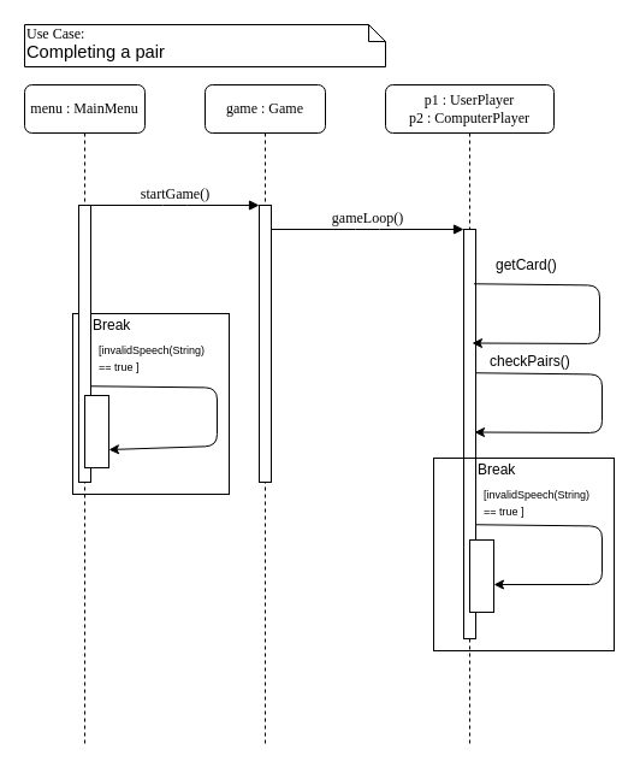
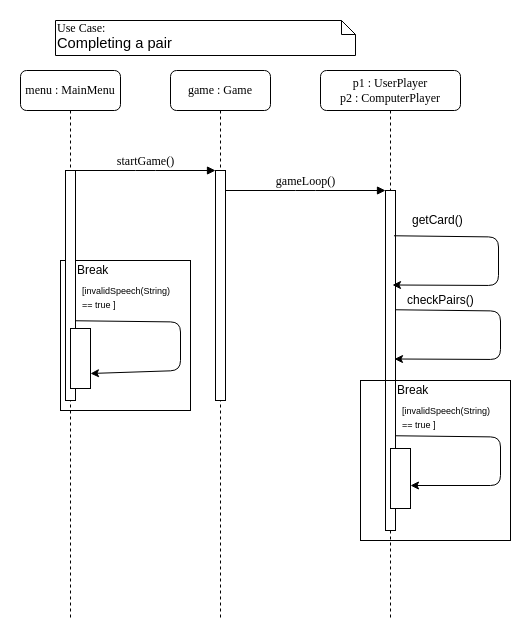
  <mxCell id="0" />
  <mxCell id="1" parent="0" />
  <mxCell id="2" value="game : Game" style="shape=umlLifeline;perimeter=lifelinePerimeter;whiteSpace=wrap;html=1;container=1;collapsible=0;recursiveResize=0;outlineConnect=0;rounded=1;shadow=0;comic=0;labelBackgroundColor=none;strokeColor=#000000;strokeWidth=1;fillColor=#FFFFFF;fontFamily=Verdana;fontSize=12;fontColor=#000000;align=center;" parent="1" vertex="1"><mxGeometry x="170" y="70" width="100" height="550" as="geometry" /></mxCell>
  <mxCell id="3" value="" style="rounded=0;whiteSpace=wrap;html=1;fillColor=#FFFFFF;" parent="2" vertex="1"><mxGeometry x="-110" y="190" width="130" height="150" as="geometry" /></mxCell>
  <mxCell id="4" value="" style="html=1;points=[];perimeter=orthogonalPerimeter;rounded=0;shadow=0;comic=0;labelBackgroundColor=none;strokeColor=#000000;strokeWidth=1;fillColor=#FFFFFF;fontFamily=Verdana;fontSize=12;fontColor=#000000;align=center;" parent="2" vertex="1"><mxGeometry x="45" y="100" width="10" height="230" as="geometry" /></mxCell>
  <mxCell id="5" value="&lt;font style=&quot;font-size: 9px&quot;&gt;[invalidSpeech(String) &lt;br&gt;== true ]&lt;/font&gt;" style="text;html=1;resizable=0;points=[];autosize=1;align=left;verticalAlign=top;spacingTop=-4;" parent="2" vertex="1"><mxGeometry x="-90" y="210" width="100" height="30" as="geometry" /></mxCell>
  <mxCell id="6" value="" style="endArrow=classic;html=1;exitX=-0.119;exitY=0.964;exitDx=0;exitDy=0;exitPerimeter=0;entryX=1;entryY=0.75;entryDx=0;entryDy=0;" edge="1" parent="2" target="11"><mxGeometry width="50" height="50" relative="1" as="geometry"><mxPoint x="-94.52" y="250.28" as="sourcePoint" /><mxPoint x="-96" y="299.5" as="targetPoint" /><Array as="points"><mxPoint x="10" y="251.5" /><mxPoint x="10" y="300" /></Array></mxGeometry></mxCell>
  <mxCell id="7" value="p1 : UserPlayer&lt;br&gt;p2 : ComputerPlayer" style="shape=umlLifeline;perimeter=lifelinePerimeter;whiteSpace=wrap;html=1;container=1;collapsible=0;recursiveResize=0;outlineConnect=0;rounded=1;shadow=0;comic=0;labelBackgroundColor=none;strokeColor=#000000;strokeWidth=1;fillColor=#FFFFFF;fontFamily=Verdana;fontSize=12;fontColor=#000000;align=center;" parent="1" vertex="1"><mxGeometry x="320" y="70" width="140" height="550" as="geometry" /></mxCell>
  <mxCell id="8" value="" style="html=1;points=[];perimeter=orthogonalPerimeter;rounded=0;shadow=0;comic=0;labelBackgroundColor=none;strokeColor=#000000;strokeWidth=1;fillColor=#FFFFFF;fontFamily=Verdana;fontSize=12;fontColor=#000000;align=center;" parent="7" vertex="1"><mxGeometry x="65" y="120" width="10" height="340" as="geometry" /></mxCell>
  <mxCell id="9" value="menu : MainMenu" style="shape=umlLifeline;perimeter=lifelinePerimeter;whiteSpace=wrap;html=1;container=1;collapsible=0;recursiveResize=0;outlineConnect=0;rounded=1;shadow=0;comic=0;labelBackgroundColor=none;strokeColor=#000000;strokeWidth=1;fillColor=#FFFFFF;fontFamily=Verdana;fontSize=12;fontColor=#000000;align=center;" parent="1" vertex="1"><mxGeometry x="20" y="70" width="100" height="550" as="geometry" /></mxCell>
  <mxCell id="10" value="" style="html=1;points=[];perimeter=orthogonalPerimeter;rounded=0;shadow=0;comic=0;labelBackgroundColor=none;strokeColor=#000000;strokeWidth=1;fillColor=#FFFFFF;fontFamily=Verdana;fontSize=12;fontColor=#000000;align=center;" parent="9" vertex="1"><mxGeometry x="45" y="100" width="10" height="230" as="geometry" /></mxCell>
  <mxCell id="11" value="" style="rounded=0;whiteSpace=wrap;html=1;fillColor=#FFFFFF;" parent="9" vertex="1"><mxGeometry x="50" y="258" width="20" height="60" as="geometry" /></mxCell>
  <mxCell id="12" value="startGame()" style="html=1;verticalAlign=bottom;endArrow=block;entryX=0;entryY=0;labelBackgroundColor=none;fontFamily=Verdana;fontSize=12;edgeStyle=elbowEdgeStyle;elbow=vertical;" parent="1" source="10" target="4" edge="1"><mxGeometry relative="1" as="geometry"><mxPoint x="140" y="180" as="sourcePoint" /></mxGeometry></mxCell>
  <mxCell id="13" value="gameLoop()" style="html=1;verticalAlign=bottom;endArrow=block;entryX=0;entryY=0;labelBackgroundColor=none;fontFamily=Verdana;fontSize=12;edgeStyle=elbowEdgeStyle;elbow=vertical;" parent="1" source="4" target="8" edge="1"><mxGeometry relative="1" as="geometry"><mxPoint x="290" y="190" as="sourcePoint" /></mxGeometry></mxCell>
- <mxCell id="14" value="Use Case:&lt;br&gt;&lt;font face=&quot;calibri, calibri_msfontservice, sans-serif&quot;&gt;&lt;span style=&quot;font-size: 14.667px ; background-color: rgb(255 , 255 , 255)&quot;&gt;Completing a pair&lt;/span&gt;&lt;/font&gt;" style="shape=note;whiteSpace=wrap;html=1;size=14;verticalAlign=top;align=left;spacingTop=-6;rounded=0;shadow=0;comic=0;labelBackgroundColor=none;strokeColor=#000000;strokeWidth=1;fillColor=#FFFFFF;fontFamily=Verdana;fontSize=12;fontColor=#000000;" parent="1" vertex="1"><mxGeometry x="20" y="20" width="300" height="35" as="geometry" /></mxCell>
+ <mxCell id="14" value="Use Case:&lt;br&gt;&lt;font face=&quot;calibri, calibri_msfontservice, sans-serif&quot;&gt;&lt;span style=&quot;font-size: 14.667px ; background-color: rgb(255 , 255 , 255)&quot;&gt;Completing a pair&lt;/span&gt;&lt;/font&gt;" style="shape=note;whiteSpace=wrap;html=1;size=14;verticalAlign=top;align=left;spacingTop=-6;rounded=0;shadow=0;comic=0;labelBackgroundColor=none;strokeColor=#000000;strokeWidth=1;fillColor=#FFFFFF;fontFamily=Verdana;fontSize=12;fontColor=#000000;" parent="1" vertex="1"><mxGeometry x="55" y="20" width="300" height="35" as="geometry" /></mxCell>
  <mxCell id="15" value="Break" style="text;html=1;resizable=0;points=[];autosize=1;align=left;verticalAlign=top;spacingTop=-4;" parent="1" vertex="1"><mxGeometry x="75" y="260" width="50" height="20" as="geometry" /></mxCell>
  <mxCell id="16" value="" style="endArrow=classic;html=1;exitX=-0.119;exitY=0.964;exitDx=0;exitDy=0;exitPerimeter=0;" edge="1" parent="1" source="18"><mxGeometry width="50" height="50" relative="1" as="geometry"><mxPoint x="394.05" y="309.78" as="sourcePoint" /><mxPoint x="394" y="358.5" as="targetPoint" /><Array as="points"><mxPoint x="500" y="310.5" /><mxPoint x="500" y="359" /></Array></mxGeometry></mxCell>
  <mxCell id="17" value="getCard()" style="text;html=1;resizable=0;points=[];autosize=1;align=left;verticalAlign=top;spacingTop=-4;" vertex="1" parent="1"><mxGeometry x="410" y="210" width="70" height="20" as="geometry" /></mxCell>
  <mxCell id="18" value="checkPairs()" style="text;html=1;resizable=0;points=[];autosize=1;align=left;verticalAlign=top;spacingTop=-4;" vertex="1" parent="1"><mxGeometry x="405" y="290" width="80" height="20" as="geometry" /></mxCell>
  <mxCell id="19" value="" style="rounded=0;whiteSpace=wrap;html=1;fillColor=none;" vertex="1" parent="1"><mxGeometry x="360" y="380" width="150" height="160" as="geometry" /></mxCell>
  <mxCell id="20" value="&lt;font style=&quot;font-size: 9px&quot;&gt;[invalidSpeech(String) &lt;br&gt;== true ]&lt;/font&gt;" style="text;html=1;resizable=0;points=[];autosize=1;align=left;verticalAlign=top;spacingTop=-4;" vertex="1" parent="1"><mxGeometry x="400" y="400" width="100" height="30" as="geometry" /></mxCell>
  <mxCell id="21" value="" style="rounded=0;whiteSpace=wrap;html=1;fillColor=#FFFFFF;" vertex="1" parent="1"><mxGeometry x="390" y="448" width="20" height="60" as="geometry" /></mxCell>
  <mxCell id="22" value="Break" style="text;html=1;resizable=0;points=[];autosize=1;align=left;verticalAlign=top;spacingTop=-4;" vertex="1" parent="1"><mxGeometry x="395" y="380" width="50" height="20" as="geometry" /></mxCell>
  <mxCell id="23" value="" style="endArrow=classic;html=1;exitX=-0.119;exitY=0.964;exitDx=0;exitDy=0;exitPerimeter=0;" edge="1" parent="1"><mxGeometry width="50" height="50" relative="1" as="geometry"><mxPoint x="393.48" y="235.28" as="sourcePoint" /><mxPoint x="392" y="284.5" as="targetPoint" /><Array as="points"><mxPoint x="498" y="236.5" /><mxPoint x="498" y="285" /></Array></mxGeometry></mxCell>
  <mxCell id="24" value="" style="endArrow=classic;html=1;exitX=-0.119;exitY=0.964;exitDx=0;exitDy=0;exitPerimeter=0;" edge="1" parent="1"><mxGeometry width="50" height="50" relative="1" as="geometry"><mxPoint x="395.48" y="435.28" as="sourcePoint" /><mxPoint x="410" y="485" as="targetPoint" /><Array as="points"><mxPoint x="500" y="436.5" /><mxPoint x="500" y="485" /></Array></mxGeometry></mxCell>
